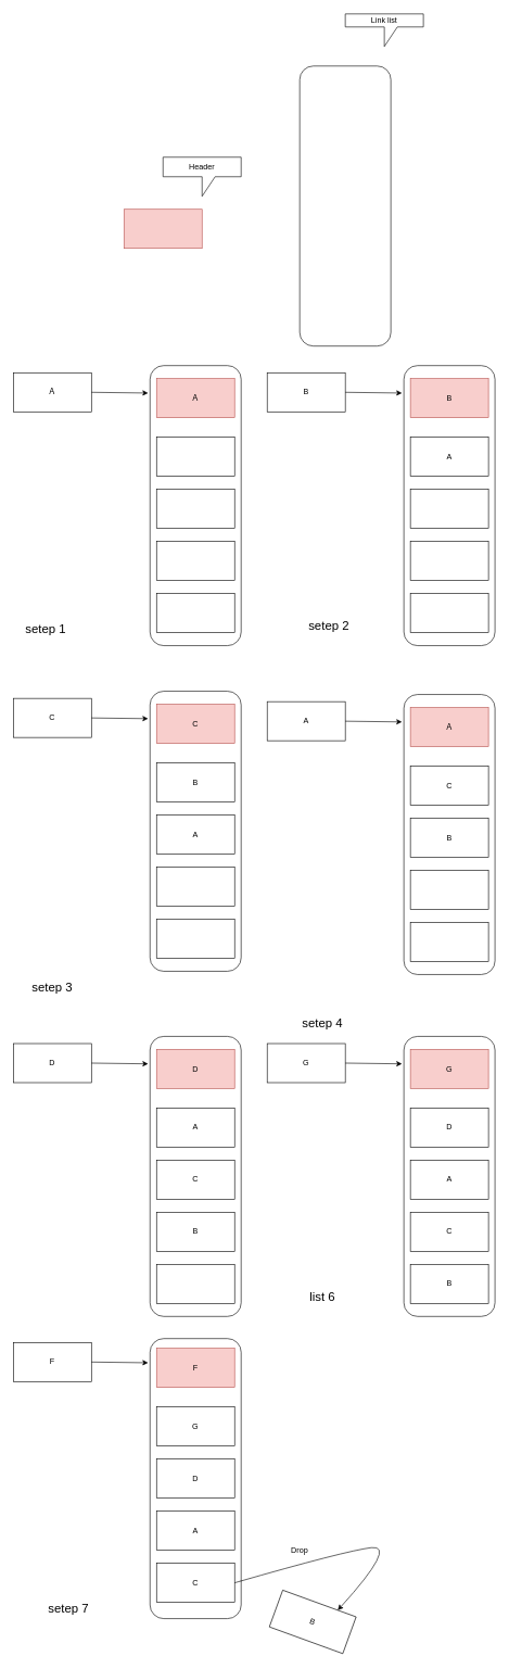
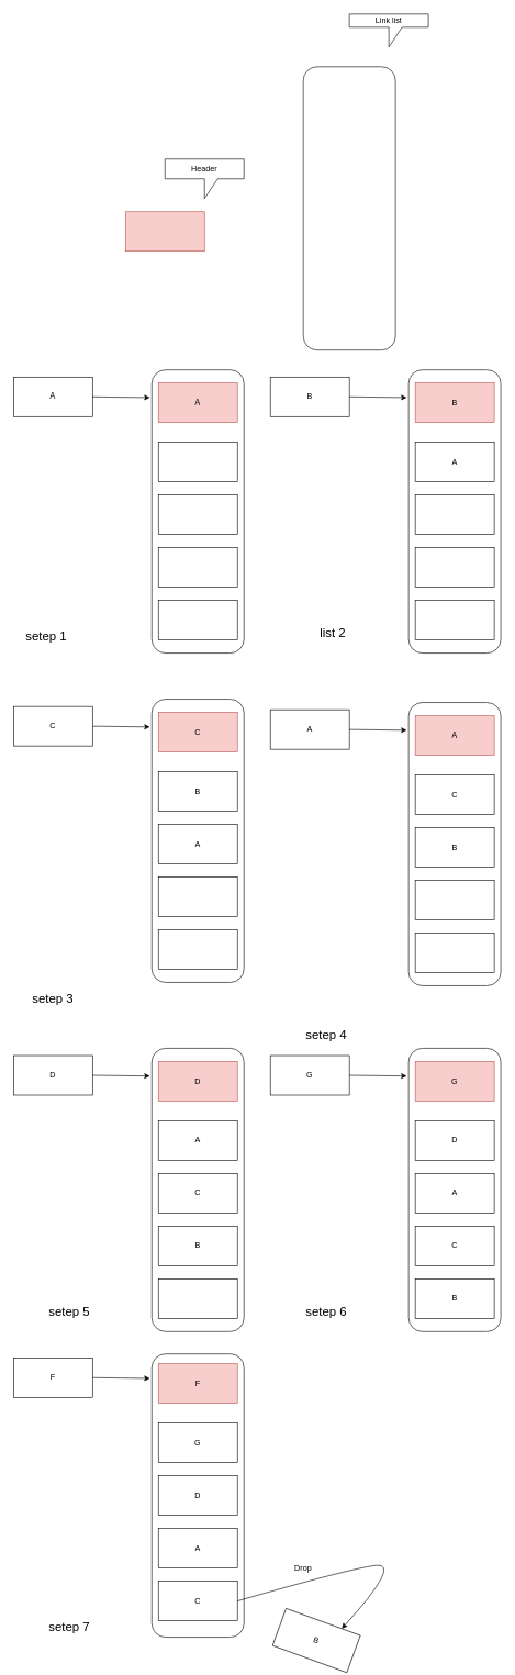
  <mxCell id="0" />
  <mxCell id="1" parent="0" />
  <mxCell id="2" value="" style="rounded=1;whiteSpace=wrap;html=1;" vertex="1" parent="1"><mxGeometry x="230" y="2054" width="140" height="430" as="geometry" /></mxCell>
  <mxCell id="3" value="" style="rounded=1;whiteSpace=wrap;html=1;" vertex="1" parent="1"><mxGeometry x="230" y="560" width="140" height="430" as="geometry" /></mxCell>
  <mxCell id="4" value="Ａ" style="rounded=0;whiteSpace=wrap;html=1;fillColor=#f8cecc;strokeColor=#b85450;" vertex="1" parent="1"><mxGeometry x="240" y="580" width="120" height="60" as="geometry" /></mxCell>
  <mxCell id="5" value="" style="rounded=0;whiteSpace=wrap;html=1;" vertex="1" parent="1"><mxGeometry x="240" y="670" width="120" height="60" as="geometry" /></mxCell>
  <mxCell id="6" value="" style="rounded=0;whiteSpace=wrap;html=1;" vertex="1" parent="1"><mxGeometry x="240" y="750" width="120" height="60" as="geometry" /></mxCell>
  <mxCell id="7" value="" style="rounded=0;whiteSpace=wrap;html=1;" vertex="1" parent="1"><mxGeometry x="240" y="830" width="120" height="60" as="geometry" /></mxCell>
  <mxCell id="8" value="" style="rounded=0;whiteSpace=wrap;html=1;" vertex="1" parent="1"><mxGeometry x="240" y="910" width="120" height="60" as="geometry" /></mxCell>
  <mxCell id="9" value="Ａ" style="rounded=0;whiteSpace=wrap;html=1;" vertex="1" parent="1"><mxGeometry x="20" y="571" width="120" height="60" as="geometry" /></mxCell>
  <mxCell id="10" value="" style="endArrow=classic;html=1;entryX=-0.021;entryY=0.098;entryDx=0;entryDy=0;entryPerimeter=0;exitX=1;exitY=0.5;exitDx=0;exitDy=0;" edge="1" parent="1" source="9" target="3"><mxGeometry width="50" height="50" relative="1" as="geometry"><mxPoint x="180" y="560" as="sourcePoint" /><mxPoint x="230" y="510" as="targetPoint" /></mxGeometry></mxCell>
  <mxCell id="11" value="" style="rounded=1;whiteSpace=wrap;html=1;" vertex="1" parent="1"><mxGeometry x="620" y="560" width="140" height="430" as="geometry" /></mxCell>
  <mxCell id="12" value="B" style="rounded=0;whiteSpace=wrap;html=1;fillColor=#f8cecc;strokeColor=#b85450;" vertex="1" parent="1"><mxGeometry x="630" y="580" width="120" height="60" as="geometry" /></mxCell>
  <mxCell id="13" value="A" style="rounded=0;whiteSpace=wrap;html=1;" vertex="1" parent="1"><mxGeometry x="630" y="670" width="120" height="60" as="geometry" /></mxCell>
  <mxCell id="14" value="" style="rounded=0;whiteSpace=wrap;html=1;" vertex="1" parent="1"><mxGeometry x="630" y="750" width="120" height="60" as="geometry" /></mxCell>
  <mxCell id="15" value="" style="rounded=0;whiteSpace=wrap;html=1;" vertex="1" parent="1"><mxGeometry x="630" y="830" width="120" height="60" as="geometry" /></mxCell>
  <mxCell id="16" value="" style="rounded=0;whiteSpace=wrap;html=1;" vertex="1" parent="1"><mxGeometry x="630" y="910" width="120" height="60" as="geometry" /></mxCell>
  <mxCell id="17" value="B" style="rounded=0;whiteSpace=wrap;html=1;" vertex="1" parent="1"><mxGeometry x="410" y="571" width="120" height="60" as="geometry" /></mxCell>
  <mxCell id="18" value="" style="endArrow=classic;html=1;entryX=-0.021;entryY=0.098;entryDx=0;entryDy=0;entryPerimeter=0;exitX=1;exitY=0.5;exitDx=0;exitDy=0;" edge="1" parent="1" source="17" target="11"><mxGeometry width="50" height="50" relative="1" as="geometry"><mxPoint x="570" y="560" as="sourcePoint" /><mxPoint x="620" y="510" as="targetPoint" /></mxGeometry></mxCell>
  <mxCell id="19" value="" style="rounded=1;whiteSpace=wrap;html=1;" vertex="1" parent="1"><mxGeometry x="230" y="1060" width="140" height="430" as="geometry" /></mxCell>
  <mxCell id="20" value="C" style="rounded=0;whiteSpace=wrap;html=1;fillColor=#f8cecc;strokeColor=#b85450;" vertex="1" parent="1"><mxGeometry x="240" y="1080" width="120" height="60" as="geometry" /></mxCell>
  <mxCell id="21" value="B" style="rounded=0;whiteSpace=wrap;html=1;" vertex="1" parent="1"><mxGeometry x="240" y="1170" width="120" height="60" as="geometry" /></mxCell>
  <mxCell id="22" value="A" style="rounded=0;whiteSpace=wrap;html=1;" vertex="1" parent="1"><mxGeometry x="240" y="1250" width="120" height="60" as="geometry" /></mxCell>
  <mxCell id="23" value="" style="rounded=0;whiteSpace=wrap;html=1;" vertex="1" parent="1"><mxGeometry x="240" y="1330" width="120" height="60" as="geometry" /></mxCell>
  <mxCell id="24" value="" style="rounded=0;whiteSpace=wrap;html=1;" vertex="1" parent="1"><mxGeometry x="240" y="1410" width="120" height="60" as="geometry" /></mxCell>
  <mxCell id="25" value="C" style="rounded=0;whiteSpace=wrap;html=1;" vertex="1" parent="1"><mxGeometry x="20" y="1071" width="120" height="60" as="geometry" /></mxCell>
  <mxCell id="26" value="" style="endArrow=classic;html=1;entryX=-0.021;entryY=0.098;entryDx=0;entryDy=0;entryPerimeter=0;exitX=1;exitY=0.5;exitDx=0;exitDy=0;" edge="1" parent="1" source="25" target="19"><mxGeometry width="50" height="50" relative="1" as="geometry"><mxPoint x="180" y="1060" as="sourcePoint" /><mxPoint x="230" y="1010" as="targetPoint" /></mxGeometry></mxCell>
  <mxCell id="27" value="" style="rounded=1;whiteSpace=wrap;html=1;" vertex="1" parent="1"><mxGeometry x="620" y="1065" width="140" height="430" as="geometry" /></mxCell>
  <mxCell id="28" value="Ａ" style="rounded=0;whiteSpace=wrap;html=1;fillColor=#f8cecc;strokeColor=#b85450;" vertex="1" parent="1"><mxGeometry x="630" y="1085" width="120" height="60" as="geometry" /></mxCell>
  <mxCell id="29" value="C" style="rounded=0;whiteSpace=wrap;html=1;" vertex="1" parent="1"><mxGeometry x="630" y="1175" width="120" height="60" as="geometry" /></mxCell>
  <mxCell id="30" value="B" style="rounded=0;whiteSpace=wrap;html=1;" vertex="1" parent="1"><mxGeometry x="630" y="1255" width="120" height="60" as="geometry" /></mxCell>
  <mxCell id="31" value="" style="rounded=0;whiteSpace=wrap;html=1;" vertex="1" parent="1"><mxGeometry x="630" y="1335" width="120" height="60" as="geometry" /></mxCell>
  <mxCell id="32" value="" style="rounded=0;whiteSpace=wrap;html=1;" vertex="1" parent="1"><mxGeometry x="630" y="1415" width="120" height="60" as="geometry" /></mxCell>
  <mxCell id="33" value="A" style="rounded=0;whiteSpace=wrap;html=1;" vertex="1" parent="1"><mxGeometry x="410" y="1076" width="120" height="60" as="geometry" /></mxCell>
  <mxCell id="34" value="" style="endArrow=classic;html=1;entryX=-0.021;entryY=0.098;entryDx=0;entryDy=0;entryPerimeter=0;exitX=1;exitY=0.5;exitDx=0;exitDy=0;" edge="1" parent="1" source="33" target="27"><mxGeometry width="50" height="50" relative="1" as="geometry"><mxPoint x="570" y="1065" as="sourcePoint" /><mxPoint x="620" y="1015" as="targetPoint" /></mxGeometry></mxCell>
  <mxCell id="35" value="" style="rounded=1;whiteSpace=wrap;html=1;" vertex="1" parent="1"><mxGeometry x="230" y="1590" width="140" height="430" as="geometry" /></mxCell>
  <mxCell id="36" value="D" style="rounded=0;whiteSpace=wrap;html=1;fillColor=#f8cecc;strokeColor=#b85450;" vertex="1" parent="1"><mxGeometry x="240" y="1610" width="120" height="60" as="geometry" /></mxCell>
  <mxCell id="37" value="A" style="rounded=0;whiteSpace=wrap;html=1;" vertex="1" parent="1"><mxGeometry x="240" y="1700" width="120" height="60" as="geometry" /></mxCell>
  <mxCell id="38" value="C" style="rounded=0;whiteSpace=wrap;html=1;" vertex="1" parent="1"><mxGeometry x="240" y="1780" width="120" height="60" as="geometry" /></mxCell>
  <mxCell id="39" value="B" style="rounded=0;whiteSpace=wrap;html=1;" vertex="1" parent="1"><mxGeometry x="240" y="1860" width="120" height="60" as="geometry" /></mxCell>
  <mxCell id="40" value="" style="rounded=0;whiteSpace=wrap;html=1;" vertex="1" parent="1"><mxGeometry x="240" y="1940" width="120" height="60" as="geometry" /></mxCell>
  <mxCell id="41" value="D" style="rounded=0;whiteSpace=wrap;html=1;" vertex="1" parent="1"><mxGeometry x="20" y="1601" width="120" height="60" as="geometry" /></mxCell>
  <mxCell id="42" value="" style="endArrow=classic;html=1;entryX=-0.021;entryY=0.098;entryDx=0;entryDy=0;entryPerimeter=0;exitX=1;exitY=0.5;exitDx=0;exitDy=0;" edge="1" source="41" target="35" parent="1"><mxGeometry width="50" height="50" relative="1" as="geometry"><mxPoint x="180" y="1590" as="sourcePoint" /><mxPoint x="230" y="1540" as="targetPoint" /></mxGeometry></mxCell>
  <mxCell id="43" value="" style="rounded=1;whiteSpace=wrap;html=1;" vertex="1" parent="1"><mxGeometry x="620" y="1590" width="140" height="430" as="geometry" /></mxCell>
  <mxCell id="44" value="G" style="rounded=0;whiteSpace=wrap;html=1;fillColor=#f8cecc;strokeColor=#b85450;" vertex="1" parent="1"><mxGeometry x="630" y="1610" width="120" height="60" as="geometry" /></mxCell>
  <mxCell id="45" value="D" style="rounded=0;whiteSpace=wrap;html=1;" vertex="1" parent="1"><mxGeometry x="630" y="1700" width="120" height="60" as="geometry" /></mxCell>
  <mxCell id="46" value="A" style="rounded=0;whiteSpace=wrap;html=1;" vertex="1" parent="1"><mxGeometry x="630" y="1780" width="120" height="60" as="geometry" /></mxCell>
  <mxCell id="47" value="C" style="rounded=0;whiteSpace=wrap;html=1;" vertex="1" parent="1"><mxGeometry x="630" y="1860" width="120" height="60" as="geometry" /></mxCell>
  <mxCell id="48" value="B" style="rounded=0;whiteSpace=wrap;html=1;" vertex="1" parent="1"><mxGeometry x="630" y="1940" width="120" height="60" as="geometry" /></mxCell>
  <mxCell id="49" value="G" style="rounded=0;whiteSpace=wrap;html=1;" vertex="1" parent="1"><mxGeometry x="410" y="1601" width="120" height="60" as="geometry" /></mxCell>
  <mxCell id="50" value="" style="endArrow=classic;html=1;entryX=-0.021;entryY=0.098;entryDx=0;entryDy=0;entryPerimeter=0;exitX=1;exitY=0.5;exitDx=0;exitDy=0;" edge="1" source="49" target="43" parent="1"><mxGeometry width="50" height="50" relative="1" as="geometry"><mxPoint x="570" y="1590" as="sourcePoint" /><mxPoint x="620" y="1540" as="targetPoint" /></mxGeometry></mxCell>
  <mxCell id="51" value="F" style="rounded=0;whiteSpace=wrap;html=1;fillColor=#f8cecc;strokeColor=#b85450;" vertex="1" parent="1"><mxGeometry x="240" y="2069" width="120" height="60" as="geometry" /></mxCell>
  <mxCell id="52" value="G" style="rounded=0;whiteSpace=wrap;html=1;" vertex="1" parent="1"><mxGeometry x="240" y="2159" width="120" height="60" as="geometry" /></mxCell>
  <mxCell id="53" value="D" style="rounded=0;whiteSpace=wrap;html=1;" vertex="1" parent="1"><mxGeometry x="240" y="2239" width="120" height="60" as="geometry" /></mxCell>
  <mxCell id="54" value="A" style="rounded=0;whiteSpace=wrap;html=1;" vertex="1" parent="1"><mxGeometry x="240" y="2319" width="120" height="60" as="geometry" /></mxCell>
  <mxCell id="55" value="C" style="rounded=0;whiteSpace=wrap;html=1;" vertex="1" parent="1"><mxGeometry x="240" y="2399" width="120" height="60" as="geometry" /></mxCell>
  <mxCell id="56" value="F" style="rounded=0;whiteSpace=wrap;html=1;" vertex="1" parent="1"><mxGeometry x="20" y="2060" width="120" height="60" as="geometry" /></mxCell>
  <mxCell id="57" value="" style="endArrow=classic;html=1;entryX=-0.021;entryY=0.098;entryDx=0;entryDy=0;entryPerimeter=0;exitX=1;exitY=0.5;exitDx=0;exitDy=0;" edge="1" parent="1" source="56"><mxGeometry width="50" height="50" relative="1" as="geometry"><mxPoint x="180" y="2049" as="sourcePoint" /><mxPoint x="227.06" y="2091.14" as="targetPoint" /></mxGeometry></mxCell>
  <mxCell id="58" value="B" style="rounded=0;whiteSpace=wrap;html=1;rotation=20;" vertex="1" parent="1"><mxGeometry x="420" y="2459" width="120" height="60" as="geometry" /></mxCell>
  <mxCell id="59" value="" style="curved=1;endArrow=classic;html=1;exitX=1;exitY=0.5;exitDx=0;exitDy=0;entryX=0.75;entryY=0;entryDx=0;entryDy=0;" edge="1" parent="1" source="55" target="58"><mxGeometry width="50" height="50" relative="1" as="geometry"><mxPoint x="480" y="2380" as="sourcePoint" /><mxPoint x="530" y="2330" as="targetPoint" /><Array as="points"><mxPoint x="530" y="2380" /><mxPoint x="610" y="2370" /></Array></mxGeometry></mxCell>
  <mxCell id="60" value="Drop" style="text;html=1;strokeColor=none;fillColor=none;align=center;verticalAlign=middle;whiteSpace=wrap;rounded=0;" vertex="1" parent="1"><mxGeometry x="440" y="2370" width="40" height="20" as="geometry" /></mxCell>
  <mxCell id="61" value="&lt;font style=&quot;font-size: 19px&quot;&gt;setep 1&lt;/font&gt;" style="text;html=1;strokeColor=none;fillColor=none;align=center;verticalAlign=middle;whiteSpace=wrap;rounded=0;" vertex="1" parent="1"><mxGeometry x="35" y="955" width="70" height="20" as="geometry" /></mxCell>
- <mxCell id="62" value="&lt;font style=&quot;font-size: 19px&quot;&gt;setep 2&lt;/font&gt;" style="text;html=1;strokeColor=none;fillColor=none;align=center;verticalAlign=middle;whiteSpace=wrap;rounded=0;" vertex="1" parent="1"><mxGeometry x="470" y="950" width="70" height="20" as="geometry" /></mxCell>
+ <mxCell id="62" value="&lt;font style=&quot;font-size: 19px&quot;&gt;list 2&lt;/font&gt;" style="text;html=1;strokeColor=none;fillColor=none;align=center;verticalAlign=middle;whiteSpace=wrap;rounded=0;" vertex="1" parent="1"><mxGeometry x="470" y="950" width="70" height="20" as="geometry" /></mxCell>
  <mxCell id="63" value="&lt;font style=&quot;font-size: 19px&quot;&gt;setep 3&lt;/font&gt;" style="text;html=1;strokeColor=none;fillColor=none;align=center;verticalAlign=middle;whiteSpace=wrap;rounded=0;" vertex="1" parent="1"><mxGeometry x="45" y="1505" width="70" height="20" as="geometry" /></mxCell>
  <mxCell id="64" value="&lt;font style=&quot;font-size: 19px&quot;&gt;setep 4&lt;/font&gt;" style="text;html=1;strokeColor=none;fillColor=none;align=center;verticalAlign=middle;whiteSpace=wrap;rounded=0;" vertex="1" parent="1"><mxGeometry x="460" y="1560" width="70" height="20" as="geometry" /></mxCell>
- <mxCell id="66" value="&lt;font style=&quot;font-size: 19px&quot;&gt;list 6&lt;/font&gt;" style="text;html=1;strokeColor=none;fillColor=none;align=center;verticalAlign=middle;whiteSpace=wrap;rounded=0;" vertex="1" parent="1"><mxGeometry x="460" y="1980" width="70" height="20" as="geometry" /></mxCell>
+ <mxCell id="65" value="&lt;font style=&quot;font-size: 19px&quot;&gt;setep 5&lt;/font&gt;" style="text;html=1;strokeColor=none;fillColor=none;align=center;verticalAlign=middle;whiteSpace=wrap;rounded=0;" vertex="1" parent="1"><mxGeometry x="70" y="1980" width="70" height="20" as="geometry" /></mxCell>
+ <mxCell id="66" value="&lt;font style=&quot;font-size: 19px&quot;&gt;setep 6&lt;/font&gt;" style="text;html=1;strokeColor=none;fillColor=none;align=center;verticalAlign=middle;whiteSpace=wrap;rounded=0;" vertex="1" parent="1"><mxGeometry x="460" y="1980" width="70" height="20" as="geometry" /></mxCell>
  <mxCell id="67" value="&lt;font style=&quot;font-size: 19px&quot;&gt;setep 7&lt;/font&gt;" style="text;html=1;strokeColor=none;fillColor=none;align=center;verticalAlign=middle;whiteSpace=wrap;rounded=0;" vertex="1" parent="1"><mxGeometry x="70" y="2459" width="70" height="20" as="geometry" /></mxCell>
  <mxCell id="68" value="" style="rounded=0;whiteSpace=wrap;html=1;fillColor=#f8cecc;strokeColor=#b85450;" vertex="1" parent="1"><mxGeometry x="190" y="320" width="120" height="60" as="geometry" /></mxCell>
  <mxCell id="69" value="Header" style="shape=callout;whiteSpace=wrap;html=1;perimeter=calloutPerimeter;" vertex="1" parent="1"><mxGeometry x="250" y="240" width="120" height="60" as="geometry" /></mxCell>
  <mxCell id="70" value="" style="rounded=1;whiteSpace=wrap;html=1;" vertex="1" parent="1"><mxGeometry x="460" y="100" width="140" height="430" as="geometry" /></mxCell>
  <mxCell id="71" value="Link list" style="shape=callout;whiteSpace=wrap;html=1;perimeter=calloutPerimeter;" vertex="1" parent="1"><mxGeometry x="530" y="20" width="120" height="50" as="geometry" /></mxCell>
